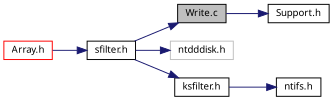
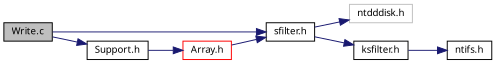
  digraph {
    rankdir=LR
    node [color=black fillcolor=white fontname="FreeSans.ttf" fontsize=10 shape=record style=filled]
    edge [color=midnightblue fontname="FreeSans.ttf" fontsize=10 labelfontname="FreeSans.ttf" labelfontsize=10 style=solid]
    n1 [fillcolor=grey75 fontcolor=black height=0.2 label="Write.c" width=0.4]
    n2 [height=0.2 label="sfilter.h" width=0.4]
    n3 [height=0.2 label="Support.h" width=0.4]
    n4 [color=grey75 height=0.2 label="ntdddisk.h" width=0.4]
    n5 [height=0.2 label="ksfilter.h" width=0.4]
    n6 [color=red height=0.2 label="Array.h" width=0.4]
    n7 [height=0.2 label="ntifs.h" width=0.4]
-   n2 -> n1
+   n1 -> n2
    n1 -> n3
    n2 -> n4
    n2 -> n5
+   n3 -> n6
    n5 -> n7
    n6 -> n2
  }
